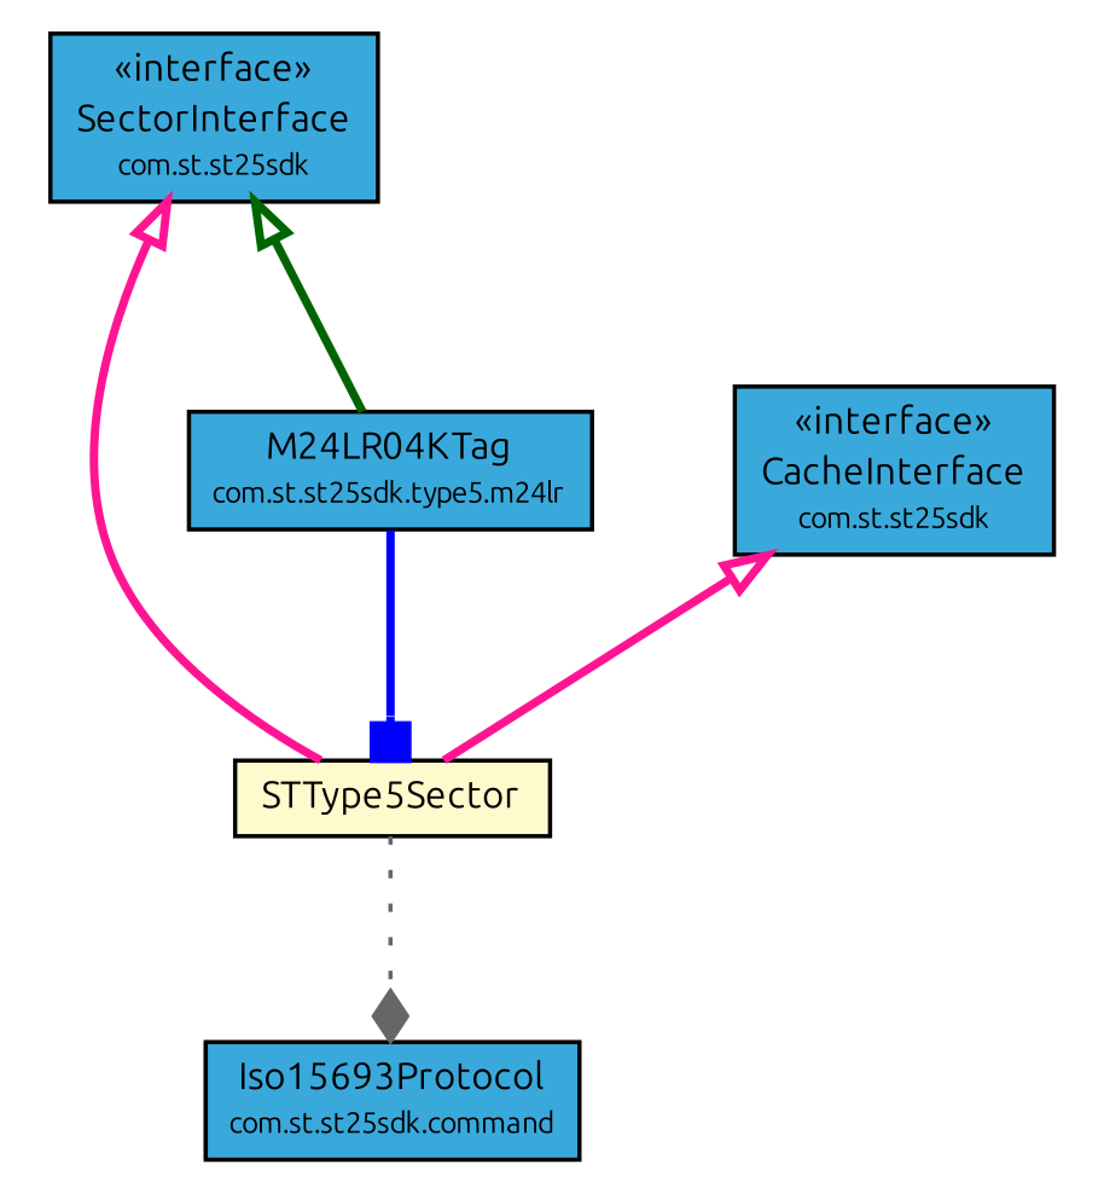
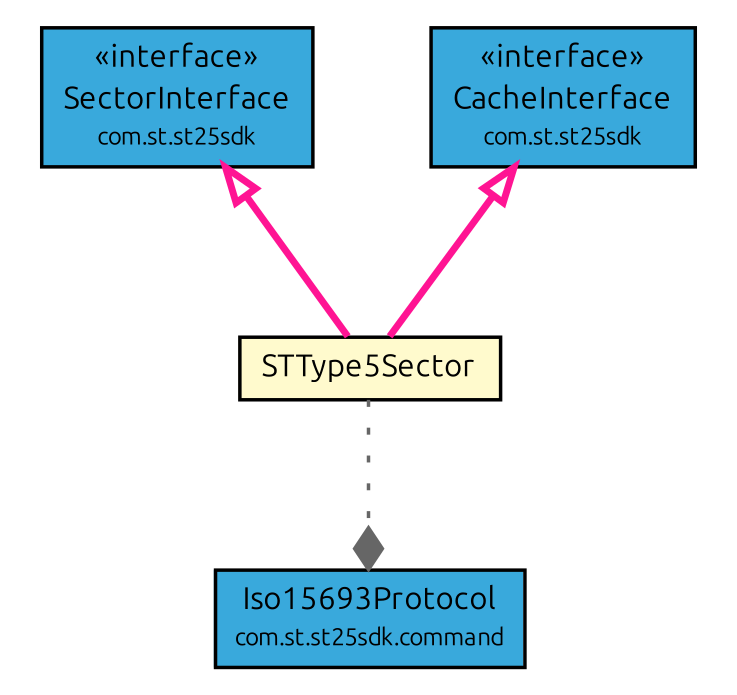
  digraph {
    fontname=Ubuntu
    nodesep=0.25
    ranksep=0.5
    node [fontcolor=black fontname=Ubuntu fontsize=9.0 shape=plaintext]
    edge [arrowtail=empty color=deeppink dir=back fontname=Ubuntu fontsize=10 headport=p labelfontname=arial labelfontsize=10 style=bold tailport=p]
    n1 [label=<<table title="com.st.st25sdk.SectorInterface" border="0" cellborder="1" cellspacing="0" cellpadding="2" port="p" bgcolor="#39a9dc" href="../SectorInterface.html"> 		<tr><td><table border="0" cellspacing="0" cellpadding="1"> <tr><td align="center" balign="center"> &#171;interface&#187; </td></tr> <tr><td align="center" balign="center"> SectorInterface </td></tr> <tr><td align="center" balign="center"><font point-size="7.0"> com.st.st25sdk </font></td></tr> 		</table></td></tr> 		</table>>]
    n2 [label=<<table title="com.st.st25sdk.type5.STType5Sector" border="0" cellborder="1" cellspacing="0" cellpadding="2" port="p" bgcolor="lemonChiffon" href="./STType5Sector.html"> 		<tr><td><table border="0" cellspacing="0" cellpadding="1"> <tr><td align="center" balign="center"> STType5Sector </td></tr> 		</table></td></tr> 		</table>>]
-   n3 [label=<<table title="com.st.st25sdk.type5.m24lr.M24LR04KTag" border="0" cellborder="1" cellspacing="0" cellpadding="2" port="p" bgcolor="#39a9dc" href="./m24lr/M24LR04KTag.html"> 		<tr><td><table border="0" cellspacing="0" cellpadding="1"> <tr><td align="center" balign="center"> M24LR04KTag </td></tr> <tr><td align="center" balign="center"><font point-size="7.0"> com.st.st25sdk.type5.m24lr </font></td></tr> 		</table></td></tr> 		</table>>]
    n4 [label=<<table title="com.st.st25sdk.command.Iso15693Protocol" border="0" cellborder="1" cellspacing="0" cellpadding="2" port="p" bgcolor="#39a9dc" href="../command/Iso15693Protocol.html"> 		<tr><td><table border="0" cellspacing="0" cellpadding="1"> <tr><td align="center" balign="center"> Iso15693Protocol </td></tr> <tr><td align="center" balign="center"><font point-size="7.0"> com.st.st25sdk.command </font></td></tr> 		</table></td></tr> 		</table>>]
    n5 [label=<<table title="com.st.st25sdk.CacheInterface" border="0" cellborder="1" cellspacing="0" cellpadding="2" port="p" bgcolor="#39a9dc" href="../CacheInterface.html"> 		<tr><td><table border="0" cellspacing="0" cellpadding="1"> <tr><td align="center" balign="center"> &#171;interface&#187; </td></tr> <tr><td align="center" balign="center"> CacheInterface </td></tr> <tr><td align="center" balign="center"><font point-size="7.0"> com.st.st25sdk </font></td></tr> 		</table></td></tr> 		</table>>]
    n1 -> n2
-   n1 -> n3 [color=darkgreen]
    n2 -> n4 [arrowhead=diamond color=gray40 fontcolor="#002052" fontsize=10.0 style=dotted arrowtail="" dir=""]
-   n3 -> n2 [arrowhead=box color=blue fontcolor="#002052" fontsize=10.0 arrowtail="" dir=""]
    n5 -> n2
  }
